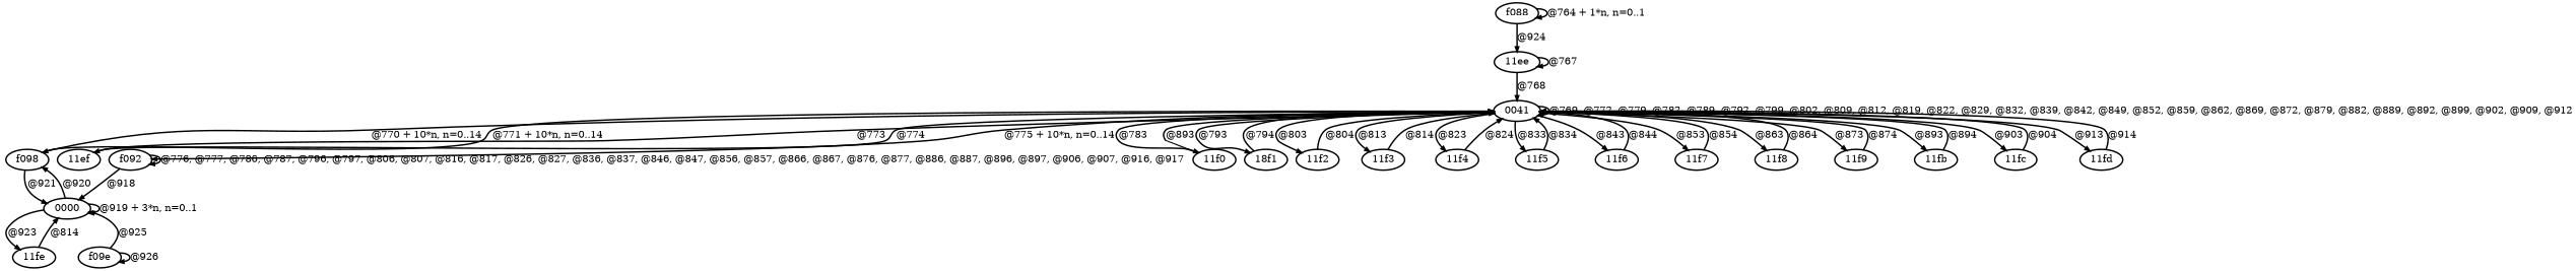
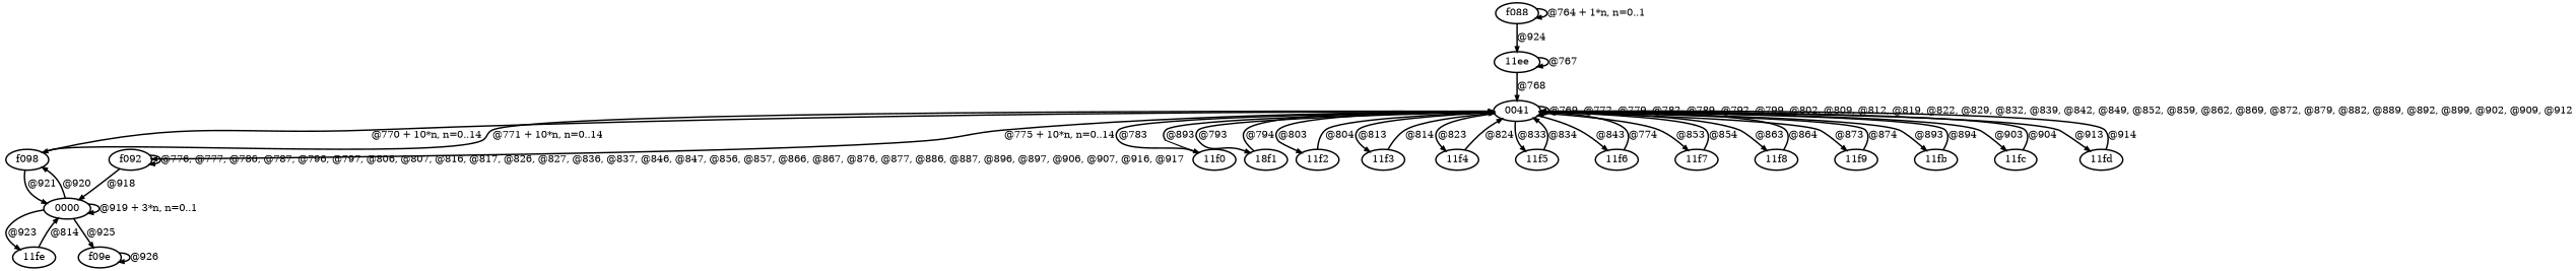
  digraph {
    fontname="DejaVu Serif"
    node [fontname="DejaVu Serif" fontsize=20 penwidth=3 shape=oval style=rounded]
    edge [arrowsize=1 color=black fontname="DejaVu Serif" fontsize=20 penwidth=3 style=bold]
    f088
    "11ee"
    0041
    f098
-   "11ef"
    f092
    "11f0"
    n8 [label="18f1"]
    "11f2"
    "11f3"
    "11f4"
    "11f5"
    "11f6"
    "11f7"
    "11f8"
    "11f9"
    "11fb"
    "11fc"
    "11fd"
    0000
    "11fe"
    f09e
    f088 -> f088 [label="@764 + 1*n, n=0..1"]
    f088 -> "11ee" [label="@924"]
    "11ee" -> "11ee" [label="@767"]
    "11ee" -> 0041 [label="@768"]
    0041 -> 0041 [label="@769, @772, @779, @782, @789, @792, @799, @802, @809, @812, @819, @822, @829, @832, @839, @842, @849, @852, @859, @862, @869, @872, @879, @882, @889, @892, @899, @902, @909, @912"]
    0041 -> f098 [label="@770 + 10*n, n=0..14"]
-   0041 -> "11ef" [label="@773"]
    0041 -> f092 [label="@775 + 10*n, n=0..14"]
    0041 -> "11f0" [label="@783"]
    0041 -> n8 [label="@793"]
    0041 -> "11f2" [label="@803"]
    0041 -> "11f3" [label="@813"]
    0041 -> "11f4" [label="@823"]
    0041 -> "11f5" [label="@833"]
    0041 -> "11f6" [label="@843"]
    0041 -> "11f7" [label="@853"]
    0041 -> "11f8" [label="@863"]
    0041 -> "11f9" [label="@873"]
    0041 -> "11fb" [label="@893"]
    0041 -> "11fc" [label="@903"]
    0041 -> "11fd" [label="@913"]
    f098 -> 0041 [label="@771 + 10*n, n=0..14"]
    f098 -> 0000 [label="@921"]
-   "11ef" -> 0041 [label="@774"]
    f092 -> f092 [label="@776, @777, @786, @787, @796, @797, @806, @807, @816, @817, @826, @827, @836, @837, @846, @847, @856, @857, @866, @867, @876, @877, @886, @887, @896, @897, @906, @907, @916, @917"]
    f092 -> 0000 [label="@918"]
    "11f0" -> 0041 [label="@893"]
    n8 -> 0041 [label="@794"]
    "11f2" -> 0041 [label="@804"]
    "11f3" -> 0041 [label="@814"]
    "11f4" -> 0041 [label="@824"]
    "11f5" -> 0041 [label="@834"]
-   "11f6" -> 0041 [label="@844"]
+   "11f6" -> 0041 [label="@774"]
    "11f7" -> 0041 [label="@854"]
    "11f8" -> 0041 [label="@864"]
    "11f9" -> 0041 [label="@874"]
    "11fb" -> 0041 [label="@894"]
    "11fc" -> 0041 [label="@904"]
    "11fd" -> 0041 [label="@914"]
    0000 -> f098 [label="@920"]
    0000 -> 0000 [label="@919 + 3*n, n=0..1"]
    0000 -> "11fe" [label="@923"]
-   f09e -> 0000 [label="@925"]
+   0000 -> f09e [label="@925"]
    "11fe" -> 0000 [label="@814"]
    f09e -> f09e [label="@926"]
  }
